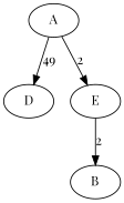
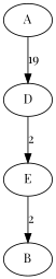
  digraph {
    fontname="Playfair Display"
    node [fontname="Playfair Display"]
    edge [fontname="Playfair Display"]
    A
    D
    E
    B
-   A -> D [label=49]
-   A -> E [label=2]
+   A -> D [label=19]
+   D -> E [label=2]
    E -> B [label=2]
  }
